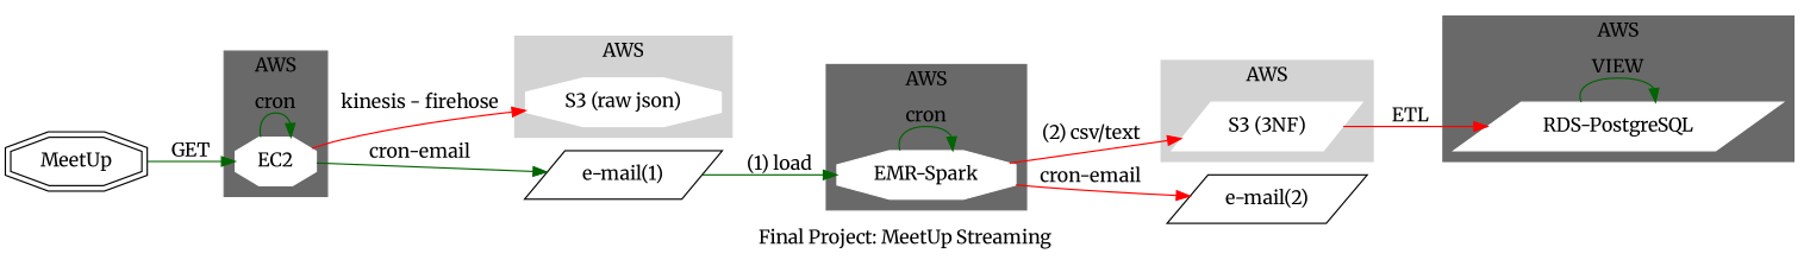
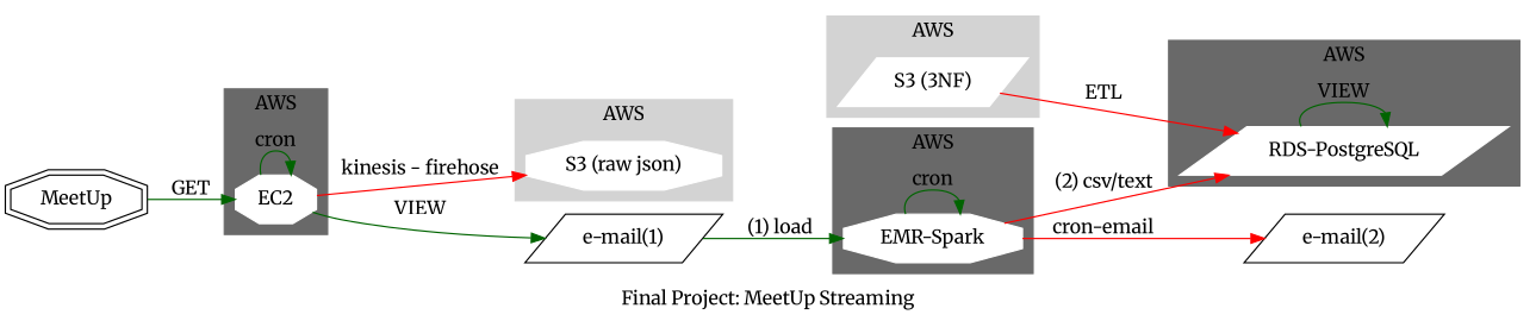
  digraph {
    fontname=Merriweather
    label="Final Project: MeetUp Streaming"
    rankdir=LR
    node [color=white fontname=Merriweather shape=parallelogram style=filled]
    edge [color=darkgreen fontname=Merriweather]
    "EMR-Spark" [shape=octagon]
    EC2 [shape=octagon]
    "RDS-PostgreSQL"
    "S3 (raw json)" [shape=octagon]
    "S3 (3NF)"
    "e-mail(2)" [color="" style=""]
    "e-mail(1)" [color="" style=""]
    MeetUp [shape=doubleoctagon color="" style=""]
    subgraph cluster_1 {
      color=dimgray
      label=AWS
      style=filled
      "EMR-Spark"
    }
    subgraph cluster_2 {
      color=dimgray
      label=AWS
      style=filled
      EC2
    }
    subgraph cluster_3 {
      color=dimgray
      label=AWS
      style=filled
      "RDS-PostgreSQL"
    }
    subgraph cluster_4 {
      color=lightgrey
      label=AWS
      style=filled
      "S3 (raw json)"
    }
    subgraph cluster_5 {
      color=lightgrey
      label=AWS
      style=filled
      "S3 (3NF)"
    }
    "EMR-Spark" -> "EMR-Spark" [label=cron]
-   "EMR-Spark" -> "S3 (3NF)" [color=red label="(2) csv/text"]
+   "EMR-Spark" -> "RDS-PostgreSQL" [color=red label="(2) csv/text"]
    "EMR-Spark" -> "e-mail(2)" [color=red label="cron-email"]
    EC2 -> EC2 [label=cron]
    EC2 -> "S3 (raw json)" [color=red label="kinesis - firehose"]
-   EC2 -> "e-mail(1)" [label="cron-email"]
+   EC2 -> "e-mail(1)" [label=VIEW]
    "RDS-PostgreSQL" -> "RDS-PostgreSQL" [label=VIEW]
    "S3 (3NF)" -> "RDS-PostgreSQL" [color=red label=ETL]
    "e-mail(1)" -> "EMR-Spark" [label="(1) load"]
    MeetUp -> EC2 [label=GET]
  }
